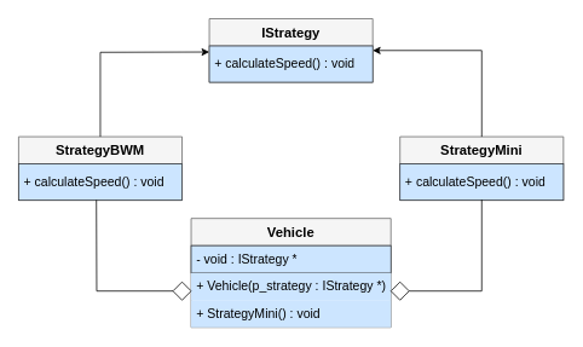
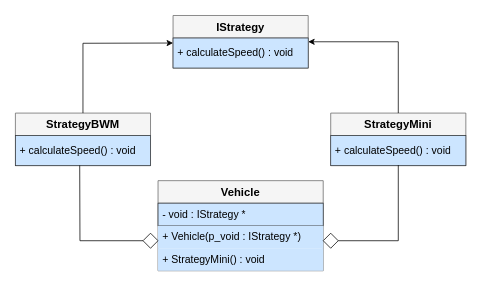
  <mxCell id="0" />
  <mxCell id="1" parent="0" />
  <mxCell id="2" value="&lt;b&gt;&lt;font color=&quot;#000000&quot; style=&quot;font-size: 15px;&quot;&gt;IStrategy&lt;/font&gt;&lt;/b&gt;" style="swimlane;fontStyle=0;childLayout=stackLayout;horizontal=1;startSize=30;horizontalStack=0;resizeParent=1;resizeParentMax=0;resizeLast=0;collapsible=1;marginBottom=0;whiteSpace=wrap;html=1;fillColor=#f5f5f5;strokeColor=#666666;fontColor=#333333;" vertex="1" parent="1"><mxGeometry x="230" y="20" width="180" height="70" as="geometry" /></mxCell>
  <mxCell id="3" value="+ calculateSpeed() : void" style="text;strokeColor=#36393d;fillColor=#cce5ff;align=left;verticalAlign=middle;spacingLeft=4;spacingRight=4;overflow=hidden;points=[[0,0.5],[1,0.5]];portConstraint=eastwest;rotatable=0;whiteSpace=wrap;html=1;fontSize=14;" vertex="1" parent="2"><mxGeometry y="30" width="180" height="40" as="geometry" /></mxCell>
  <mxCell id="4" value="&lt;b&gt;&lt;font color=&quot;#000000&quot; style=&quot;font-size: 15px;&quot;&gt;StrategyBWM&lt;/font&gt;&lt;/b&gt;" style="swimlane;fontStyle=0;childLayout=stackLayout;horizontal=1;startSize=30;horizontalStack=0;resizeParent=1;resizeParentMax=0;resizeLast=0;collapsible=1;marginBottom=0;whiteSpace=wrap;html=1;fillColor=#f5f5f5;fontColor=#333333;strokeColor=#666666;" vertex="1" parent="1"><mxGeometry x="20" y="150" width="180" height="70" as="geometry" /></mxCell>
  <mxCell id="5" value="+ calculateSpeed() : void" style="text;strokeColor=#36393d;fillColor=#cce5ff;align=left;verticalAlign=middle;spacingLeft=4;spacingRight=4;overflow=hidden;points=[[0,0.5],[1,0.5]];portConstraint=eastwest;rotatable=0;whiteSpace=wrap;html=1;fontSize=14;" vertex="1" parent="4"><mxGeometry y="30" width="180" height="40" as="geometry" /></mxCell>
  <mxCell id="6" value="&lt;b&gt;&lt;font color=&quot;#000000&quot; style=&quot;font-size: 15px;&quot;&gt;StrategyMini&lt;/font&gt;&lt;/b&gt;" style="swimlane;fontStyle=0;childLayout=stackLayout;horizontal=1;startSize=30;horizontalStack=0;resizeParent=1;resizeParentMax=0;resizeLast=0;collapsible=1;marginBottom=0;whiteSpace=wrap;html=1;fillColor=#f5f5f5;fontColor=#333333;strokeColor=#666666;" vertex="1" parent="1"><mxGeometry x="440" y="150" width="180" height="70" as="geometry" /></mxCell>
  <mxCell id="7" value="&lt;font style=&quot;font-size: 14px;&quot;&gt;+ calculateSpeed() : void&lt;/font&gt;" style="text;strokeColor=#36393d;fillColor=#cce5ff;align=left;verticalAlign=middle;spacingLeft=4;spacingRight=4;overflow=hidden;points=[[0,0.5],[1,0.5]];portConstraint=eastwest;rotatable=0;whiteSpace=wrap;html=1;" vertex="1" parent="6"><mxGeometry y="30" width="180" height="40" as="geometry" /></mxCell>
  <mxCell id="8" value="&lt;font color=&quot;#000000&quot; style=&quot;font-size: 15px;&quot;&gt;&lt;b&gt;Vehicle&lt;/b&gt;&lt;/font&gt;" style="swimlane;fontStyle=0;childLayout=stackLayout;horizontal=1;startSize=30;horizontalStack=0;resizeParent=1;resizeParentMax=0;resizeLast=0;collapsible=1;marginBottom=0;whiteSpace=wrap;html=1;fillColor=#f5f5f5;fontColor=#333333;strokeColor=#666666;" vertex="1" parent="1"><mxGeometry x="210" y="240" width="220" height="120" as="geometry" /></mxCell>
  <mxCell id="9" value="- void : IStrategy *" style="text;strokeColor=#36393d;fillColor=#cce5ff;align=left;verticalAlign=middle;spacingLeft=4;spacingRight=4;overflow=hidden;points=[[0,0.5],[1,0.5]];portConstraint=eastwest;rotatable=0;whiteSpace=wrap;html=1;fontSize=14;" vertex="1" parent="8"><mxGeometry y="30" width="220" height="30" as="geometry" /></mxCell>
- <mxCell id="10" value="+ Vehicle(p_strategy : IStrategy *)" style="text;strokeColor=none;fillColor=#cce5ff;align=left;verticalAlign=middle;spacingLeft=4;spacingRight=4;overflow=hidden;points=[[0,0.5],[1,0.5]];portConstraint=eastwest;rotatable=0;whiteSpace=wrap;html=1;fontSize=14;" vertex="1" parent="8"><mxGeometry y="60" width="220" height="30" as="geometry" /></mxCell>
+ <mxCell id="10" value="+ Vehicle(p_void : IStrategy *)" style="text;strokeColor=none;fillColor=#cce5ff;align=left;verticalAlign=middle;spacingLeft=4;spacingRight=4;overflow=hidden;points=[[0,0.5],[1,0.5]];portConstraint=eastwest;rotatable=0;whiteSpace=wrap;html=1;fontSize=14;" vertex="1" parent="8"><mxGeometry y="60" width="220" height="30" as="geometry" /></mxCell>
  <mxCell id="11" value="+ StrategyMini() : void&amp;nbsp;" style="text;strokeColor=none;fillColor=#cce5ff;align=left;verticalAlign=middle;spacingLeft=4;spacingRight=4;overflow=hidden;points=[[0,0.5],[1,0.5]];portConstraint=eastwest;rotatable=0;whiteSpace=wrap;html=1;fontSize=14;" vertex="1" parent="8"><mxGeometry y="90" width="220" height="30" as="geometry" /></mxCell>
  <mxCell id="12" value="" style="endArrow=classic;html=1;rounded=0;exitX=0.5;exitY=0;exitDx=0;exitDy=0;entryX=0;entryY=0.167;entryDx=0;entryDy=0;entryPerimeter=0;" edge="1" parent="1" source="4" target="3"><mxGeometry width="50" height="50" relative="1" as="geometry"><mxPoint x="110" y="90" as="sourcePoint" /><mxPoint x="225" y="55" as="targetPoint" /><Array as="points"><mxPoint x="110" y="57" /></Array></mxGeometry></mxCell>
  <mxCell id="13" value="" style="endArrow=classic;html=1;rounded=0;exitX=0.5;exitY=0;exitDx=0;exitDy=0;exitPerimeter=0;" edge="1" parent="1" source="6"><mxGeometry width="50" height="50" relative="1" as="geometry"><mxPoint x="480" y="130" as="sourcePoint" /><mxPoint x="410" y="55" as="targetPoint" /><Array as="points"><mxPoint x="530" y="55" /></Array></mxGeometry></mxCell>
  <mxCell id="14" value="" style="rhombus;whiteSpace=wrap;html=1;" vertex="1" parent="1"><mxGeometry x="190" y="310" width="20" height="20" as="geometry" /></mxCell>
  <mxCell id="15" value="" style="endArrow=none;html=1;rounded=0;entryX=0;entryY=0.5;entryDx=0;entryDy=0;exitX=0.476;exitY=0.992;exitDx=0;exitDy=0;exitPerimeter=0;" edge="1" parent="1" source="5" target="14"><mxGeometry width="50" height="50" relative="1" as="geometry"><mxPoint x="180" y="240" as="sourcePoint" /><mxPoint x="220" y="300" as="targetPoint" /><Array as="points"><mxPoint x="106" y="320" /></Array></mxGeometry></mxCell>
  <mxCell id="16" value="" style="rhombus;whiteSpace=wrap;html=1;" vertex="1" parent="1"><mxGeometry x="430" y="310" width="20" height="20" as="geometry" /></mxCell>
  <mxCell id="17" value="" style="endArrow=none;html=1;rounded=0;exitX=1;exitY=0.5;exitDx=0;exitDy=0;entryX=0.5;entryY=0.983;entryDx=0;entryDy=0;entryPerimeter=0;" edge="1" parent="1" source="16" target="7"><mxGeometry width="50" height="50" relative="1" as="geometry"><mxPoint x="400" y="290" as="sourcePoint" /><mxPoint x="460" y="240" as="targetPoint" /><Array as="points"><mxPoint x="530" y="320" /></Array></mxGeometry></mxCell>
